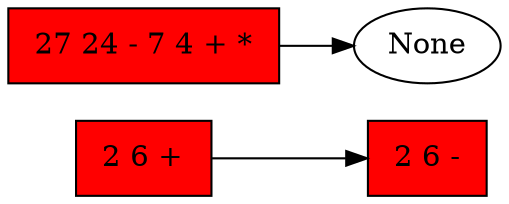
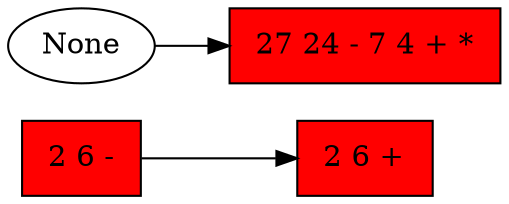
  digraph {
    rankdir=LR
    node [fillcolor=red shape=box style=filled]
    n1 [label=< 2 6 + >]
    n2 [label=< 2 6 - >]
    n3 [label=< 27 24 - 7 4 + * >]
    None [fillcolor="" shape="" style=""]
-   n1 -> n2
-   n3 -> None
+   n2 -> n1
+   None -> n3
  }
